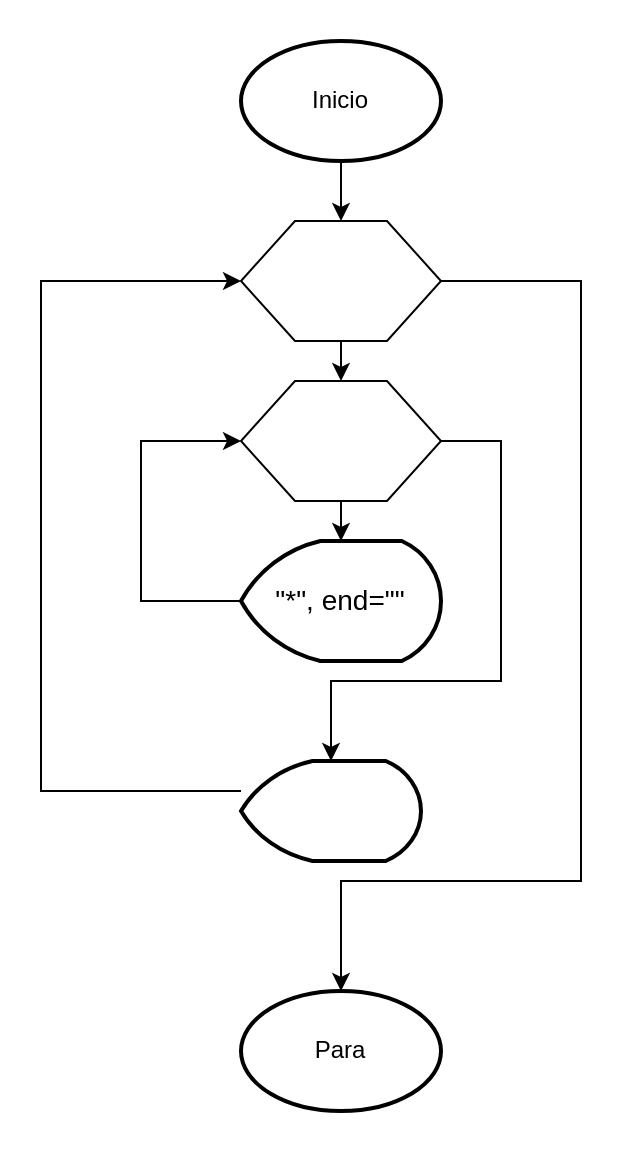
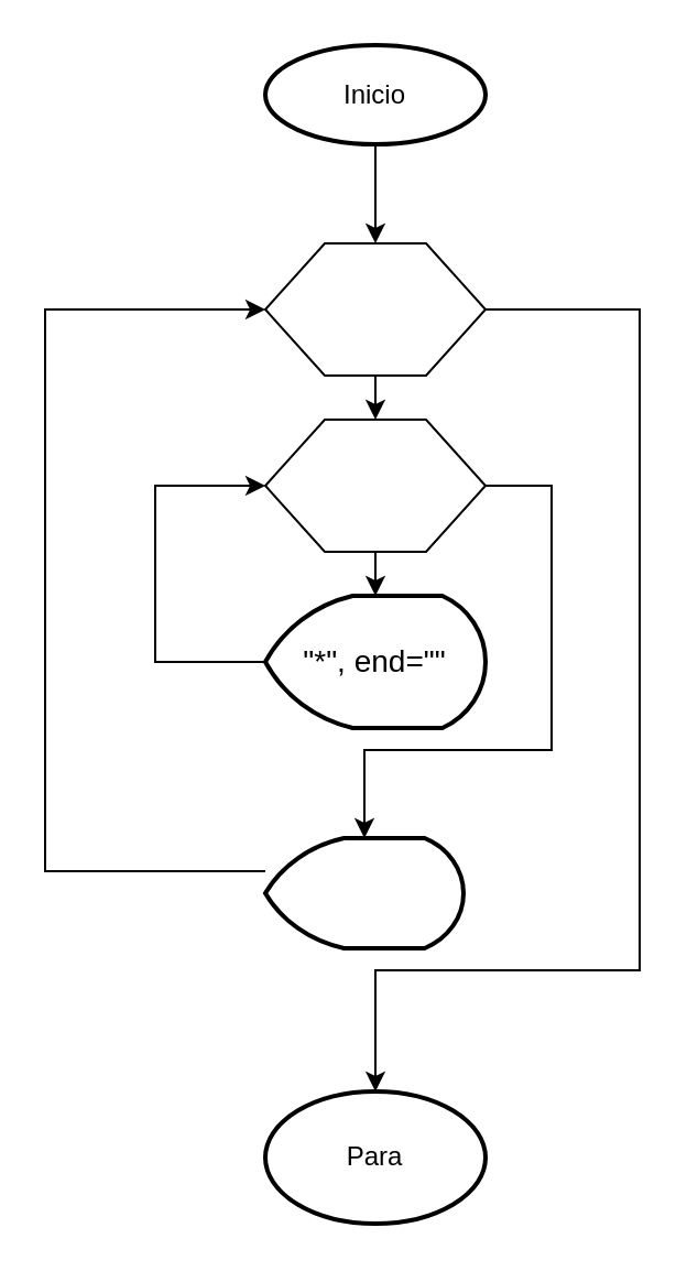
  <mxCell id="0" />
  <mxCell id="1" parent="0" />
  <mxCell id="2" style="edgeStyle=orthogonalEdgeStyle;rounded=0;orthogonalLoop=1;jettySize=auto;html=1;entryX=0.5;entryY=0;entryDx=0;entryDy=0;" edge="1" parent="1" source="3" target="12"><mxGeometry relative="1" as="geometry" /></mxCell>
- <mxCell id="3" value="Inicio" style="strokeWidth=2;html=1;shape=mxgraph.flowchart.start_1;whiteSpace=wrap;" vertex="1" parent="1"><mxGeometry x="120" y="20" width="100" height="60" as="geometry" /></mxCell>
+ <mxCell id="3" value="Inicio" style="strokeWidth=2;html=1;shape=mxgraph.flowchart.start_1;whiteSpace=wrap;" vertex="1" parent="1"><mxGeometry x="120" y="20" width="100" height="45" as="geometry" /></mxCell>
  <mxCell id="4" value="" style="edgeStyle=orthogonalEdgeStyle;rounded=0;orthogonalLoop=1;jettySize=auto;html=1;entryX=0;entryY=0.5;entryDx=0;entryDy=0;" edge="1" parent="1" source="5" target="8"><mxGeometry relative="1" as="geometry"><Array as="points"><mxPoint x="70" y="300" /><mxPoint x="70" y="220" /></Array></mxGeometry></mxCell>
  <mxCell id="5" value="&lt;font style=&quot;font-size: 14px&quot;&gt;&quot;*&quot;, end=&quot;&quot;&lt;/font&gt;" style="strokeWidth=2;html=1;shape=mxgraph.flowchart.display;whiteSpace=wrap;" vertex="1" parent="1"><mxGeometry x="120" y="270" width="100" height="60" as="geometry" /></mxCell>
  <mxCell id="6" value="" style="edgeStyle=orthogonalEdgeStyle;rounded=0;orthogonalLoop=1;jettySize=auto;html=1;" edge="1" parent="1" source="8" target="5"><mxGeometry relative="1" as="geometry" /></mxCell>
  <mxCell id="7" style="edgeStyle=orthogonalEdgeStyle;rounded=0;orthogonalLoop=1;jettySize=auto;html=1;exitX=1;exitY=0.5;exitDx=0;exitDy=0;entryX=0.5;entryY=0;entryDx=0;entryDy=0;entryPerimeter=0;" edge="1" parent="1" source="8" target="14"><mxGeometry relative="1" as="geometry"><Array as="points"><mxPoint x="250" y="220" /><mxPoint x="250" y="340" /><mxPoint x="165" y="340" /></Array></mxGeometry></mxCell>
  <mxCell id="8" value="" style="verticalLabelPosition=bottom;verticalAlign=top;html=1;shape=hexagon;perimeter=hexagonPerimeter2;arcSize=6;size=0.27;" vertex="1" parent="1"><mxGeometry x="120" y="190" width="100" height="60" as="geometry" /></mxCell>
  <mxCell id="9" value="Para" style="strokeWidth=2;html=1;shape=mxgraph.flowchart.start_1;whiteSpace=wrap;" vertex="1" parent="1"><mxGeometry x="120" y="495" width="100" height="60" as="geometry" /></mxCell>
  <mxCell id="10" value="" style="edgeStyle=orthogonalEdgeStyle;rounded=0;orthogonalLoop=1;jettySize=auto;html=1;" edge="1" parent="1" source="12"><mxGeometry relative="1" as="geometry"><mxPoint x="170" y="190" as="targetPoint" /></mxGeometry></mxCell>
  <mxCell id="11" style="edgeStyle=orthogonalEdgeStyle;rounded=0;orthogonalLoop=1;jettySize=auto;html=1;" edge="1" parent="1" source="12" target="9"><mxGeometry relative="1" as="geometry"><Array as="points"><mxPoint x="290" y="140" /><mxPoint x="290" y="440" /><mxPoint x="170" y="440" /></Array></mxGeometry></mxCell>
  <mxCell id="12" value="" style="verticalLabelPosition=bottom;verticalAlign=top;html=1;shape=hexagon;perimeter=hexagonPerimeter2;arcSize=6;size=0.27;" vertex="1" parent="1"><mxGeometry x="120" y="110" width="100" height="60" as="geometry" /></mxCell>
  <mxCell id="13" style="edgeStyle=orthogonalEdgeStyle;rounded=0;orthogonalLoop=1;jettySize=auto;html=1;entryX=0;entryY=0.5;entryDx=0;entryDy=0;" edge="1" parent="1" source="14" target="12"><mxGeometry relative="1" as="geometry"><Array as="points"><mxPoint x="20" y="395" /><mxPoint x="20" y="140" /></Array></mxGeometry></mxCell>
  <mxCell id="14" value="" style="strokeWidth=2;html=1;shape=mxgraph.flowchart.display;whiteSpace=wrap;" vertex="1" parent="1"><mxGeometry x="120" y="380" width="90" height="50" as="geometry" /></mxCell>
